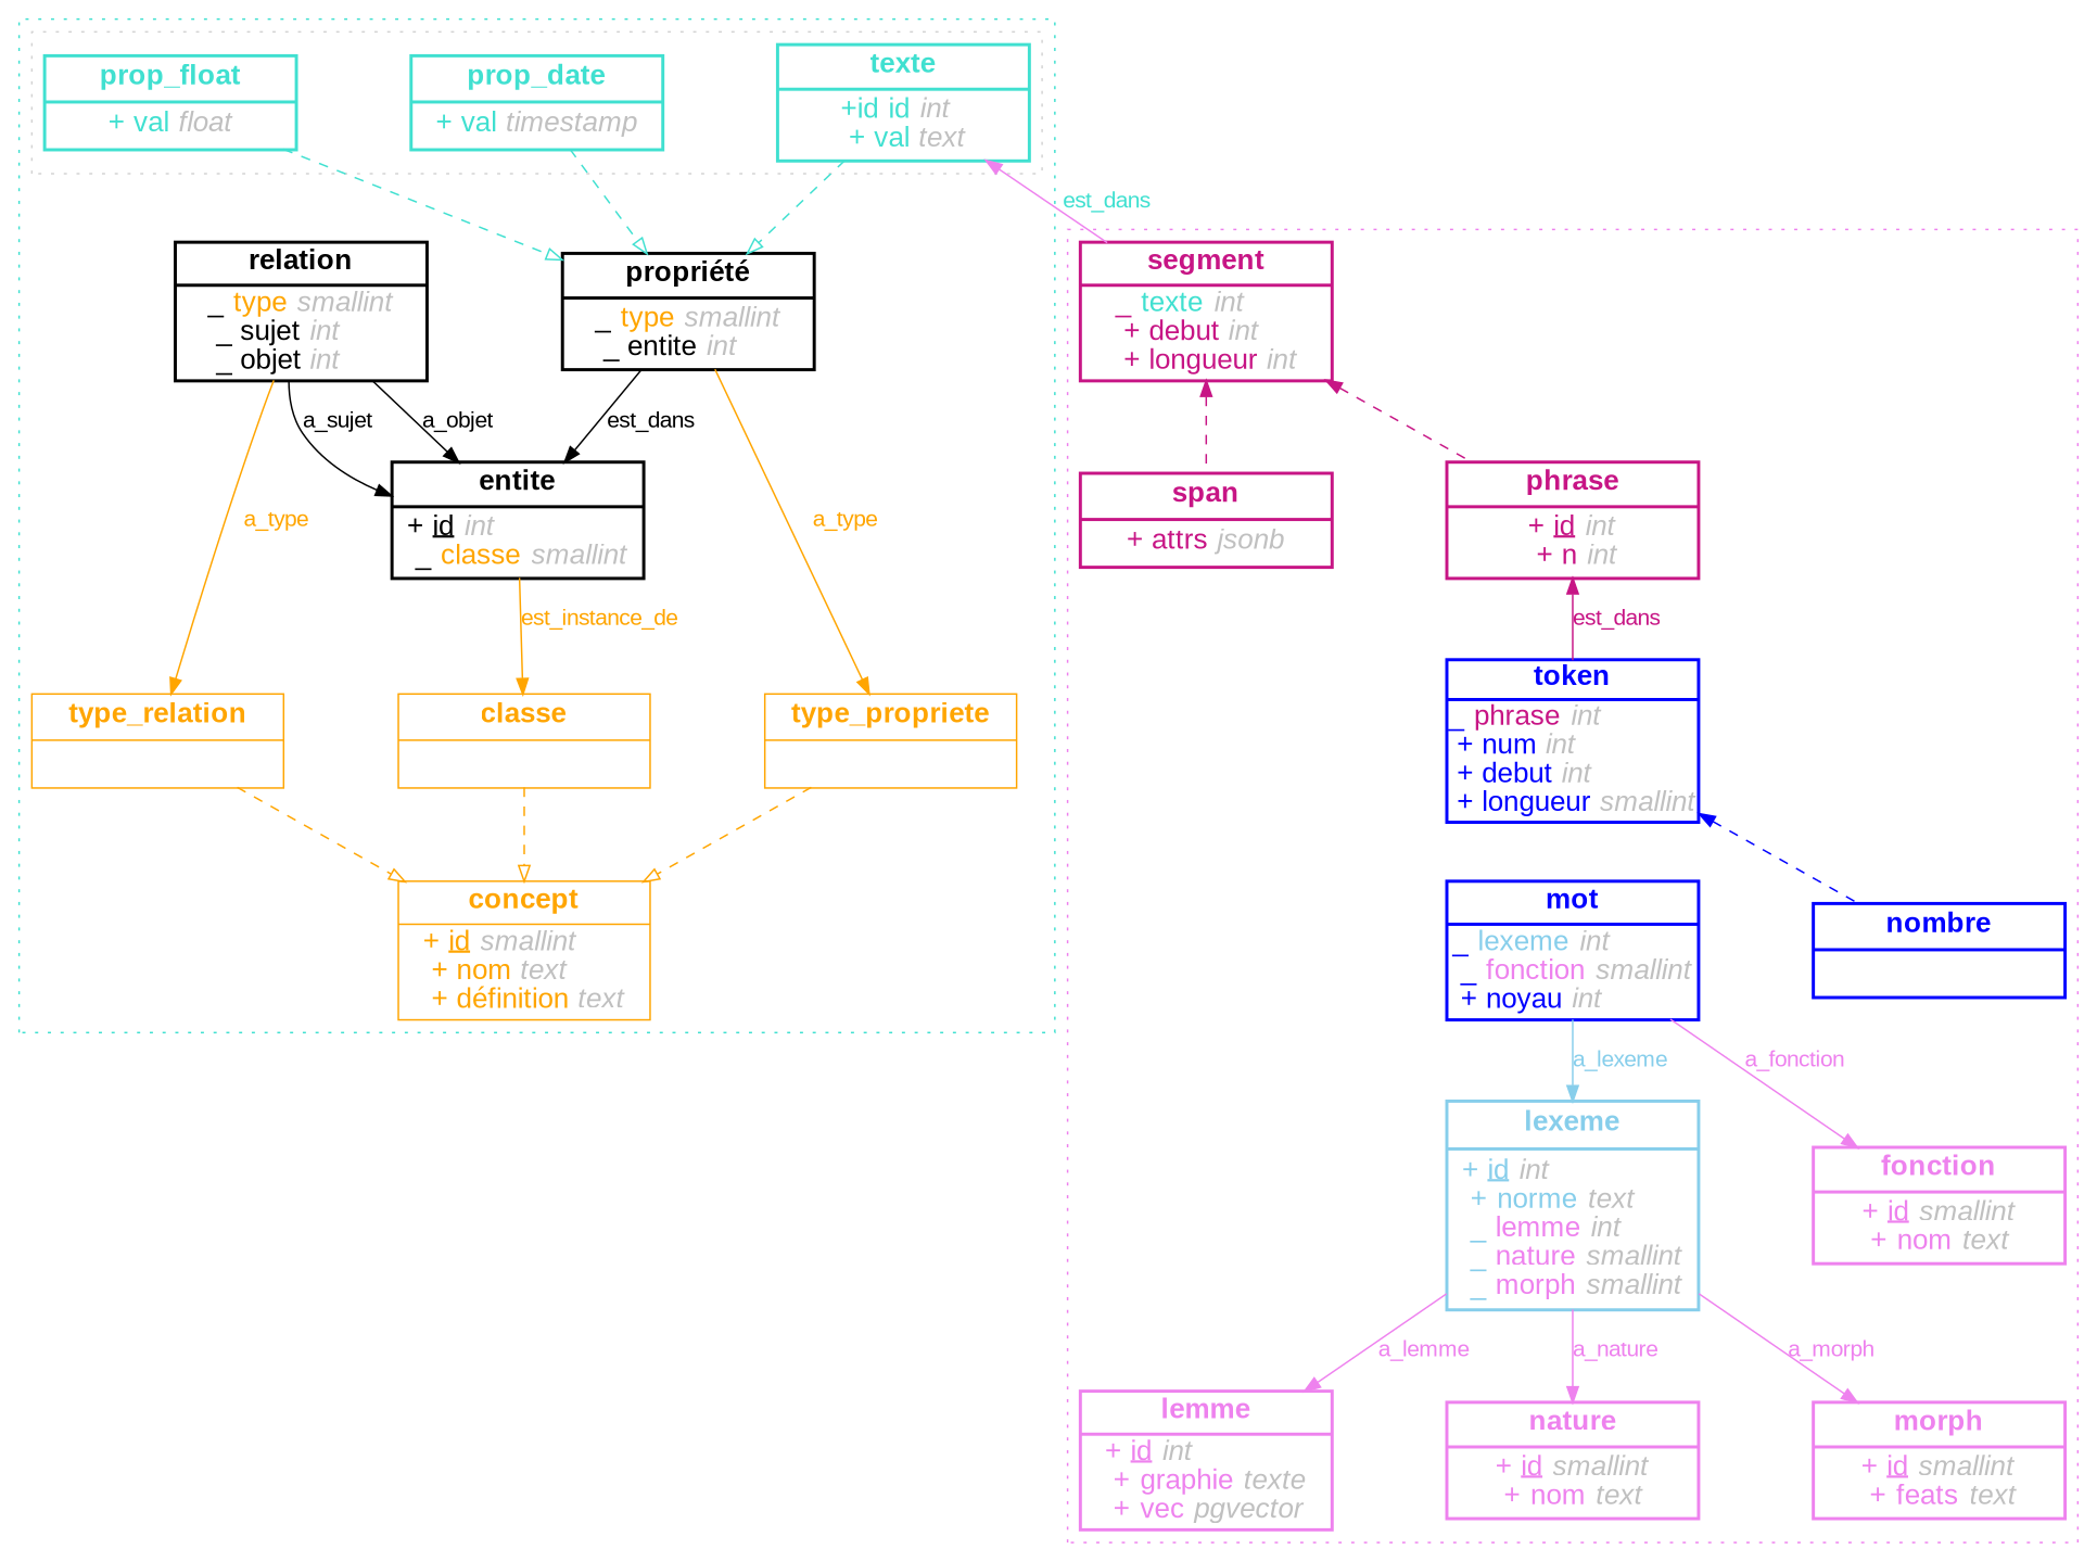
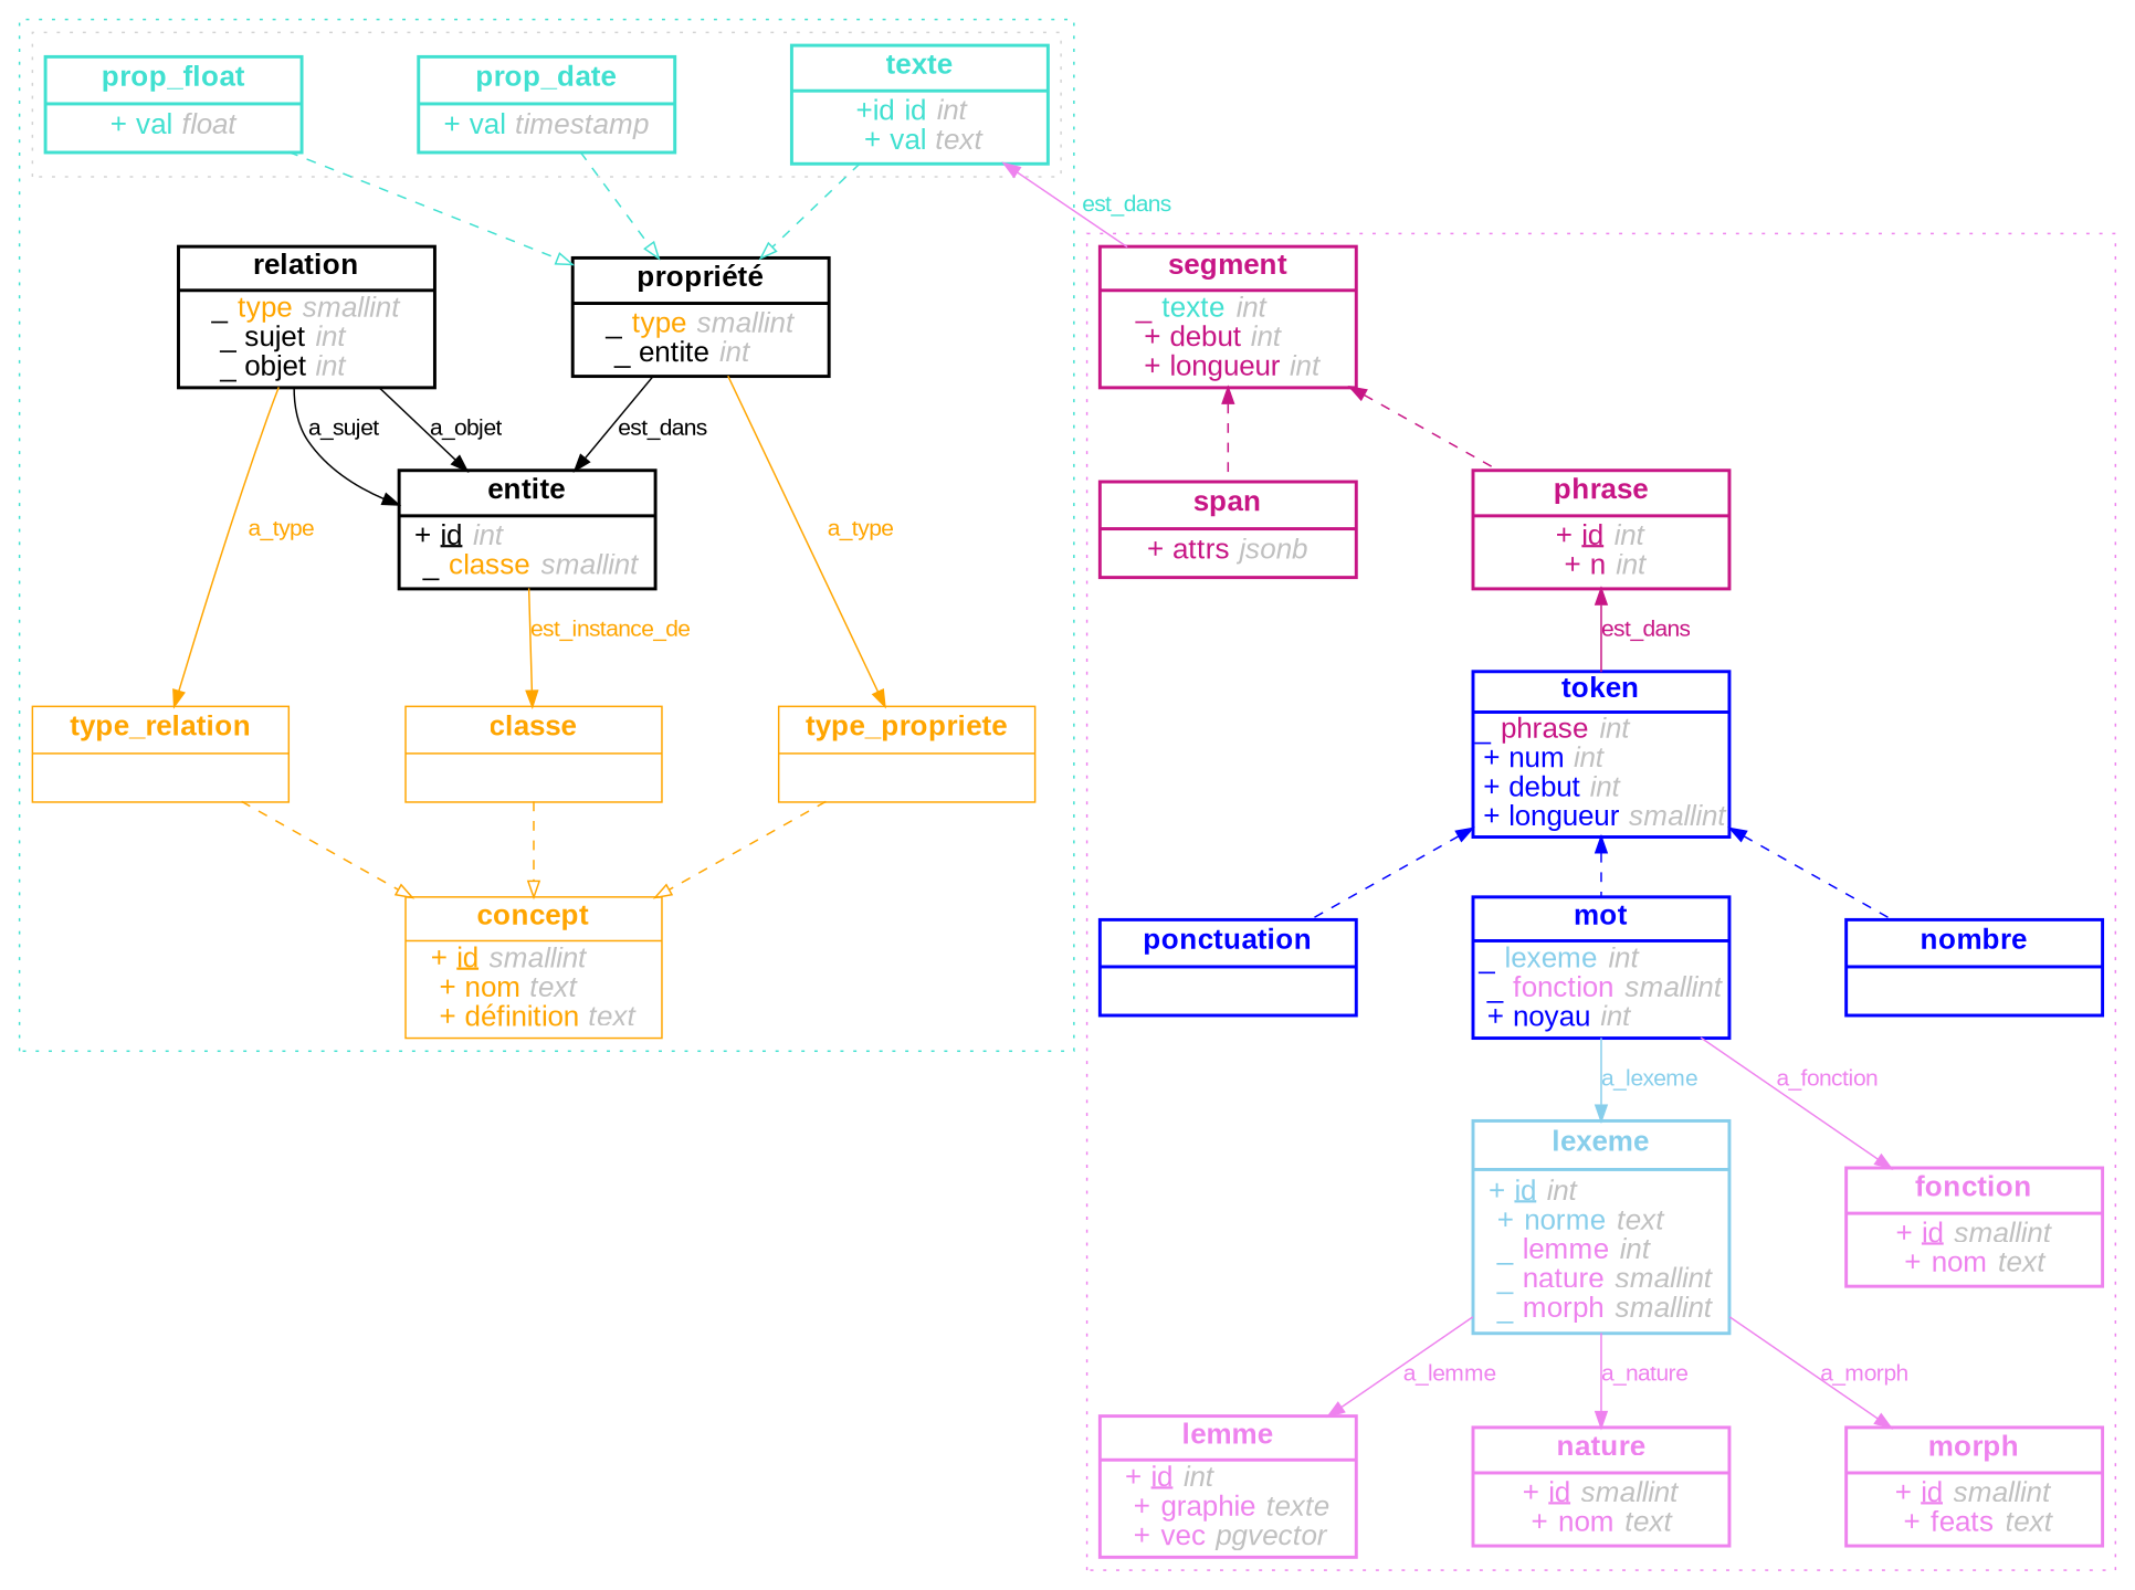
  digraph {
    nodesep=1
    node [color=orange fixedsize=true fontcolor=orange fontname=arial fontsize=18 shape=record style=bold]
    edge [color=orange fontname=arial]
    n1 [height=0.8 label=<{ <b>classe</b> | }> width=2.2 style=""]
    n2 [height=0.8 label=<{ <b>type_relation</b> | }> width=2.2 style=""]
    n3 [height=0.8 label=<{ <b>type_propriete</b> | }> width=2.2 style=""]
    n4 [color=turquoise fontcolor=turquoise height=1 label=<{ <b>texte</b> | +id <font color="turquoise">id</font> <i><font color="grey">int</font></i><br align="left"/> + val <i><font color="grey">text</font></i><br align="left"/> }> width=2.2]
    n5 [color=turquoise fontcolor=turquoise height=0.8 label=<{ <b>prop_date</b> | + val <i><font color="grey">timestamp</font></i><br align="left"/> }> width=2.2]
    n6 [color=turquoise fontcolor=turquoise height=0.8 label=<{ <b>prop_float</b> | + val <i><font color="grey">float</font></i><br align="left"/> }> width=2.2]
    n7 [height=1.2 label=<{ <b>concept</b> | + <u>id</u> <i><font color="grey">smallint</font></i><br align="left"/> + nom <i><font color="grey">text</font></i><br align="left"/> + définition <i><font color="grey">text</font></i><br align="left"/> }> width=2.2 style=""]
    n8 [height=1 label=<{ <b>entite</b> | + <u>id</u> <i><font color="grey">int</font></i><br align="left"/> _ <font color="orange">classe</font> <i><font color="grey">smallint</font></i> }> width=2.2 color="" fontcolor=""]
    n9 [height=1.2 label=<{ <b>relation</b> | _ <font color="orange">type</font> <i><font color="grey">smallint</font></i><br align="left"/> _ sujet <i><font color="grey">int</font></i><br align="left"/> _ objet <i><font color="grey">int</font></i><br align="left"/> }> width=2.2 color="" fontcolor=""]
    n10 [height=1 label=<{ <b>propriété</b> | _ <font color="orange">type</font> <i><font color="grey">smallint</font></i><br align="left"/> _ entite <i><font color="grey">int</font></i><br align="left"/> }> width=2.2 color="" fontcolor=""]
    n11 [color=mediumvioletred fontcolor=mediumvioletred height=1.2 label=<{ <b>segment</b> | _ <font color="turquoise">texte</font> <i><font color="grey">int</font></i><br align="left"/> + debut <i><font color="grey">int</font></i><br align="left"/> + longueur <i><font color="grey">int</font></i><br align="left"/> }> width=2.2]
    n12 [color=mediumvioletred fontcolor=mediumvioletred height=0.8 label=<{ <b>span</b> | + attrs <i><font color="grey">jsonb</font></i><br align="left"/> }> width=2.2]
    n13 [color=mediumvioletred fontcolor=mediumvioletred height=1.0 label=<{ <b>phrase</b> | + <font><u>id</u></font> <i><font color="grey">int</font></i><br align="left"/> + n <i><font color="grey">int</font></i><br align="left"/> }> width=2.2]
    n14 [color=blue fontcolor=blue height=1.4 label=<{ <b>token</b> | _ <font color="mediumvioletred">phrase</font> <i><font color="grey">int</font></i><br align="left"/> + num <i><font color="grey">int</font></i><br align="left"/> + debut <i><font color="grey">int</font></i><br align="left"/> + longueur <i><font color="grey">smallint</font></i><br align="left"/> }> width=2.2]
+   n15 [color=blue fontcolor=blue height=0.8 label=<{ <b>ponctuation</b> | }> width=2.2]
    n16 [color=blue fontcolor=blue height=1.2 label=<{ <b>mot</b> | _ <font color="skyblue">lexeme</font> <i><font color="grey">int</font></i><br align="left"/> _ <font color="violet">fonction</font> <i><font color="grey">smallint</font></i><br align="left"/> + noyau <i><font color="grey">int</font></i><br align="left"/> }> width=2.2]
    n17 [color=blue fontcolor=blue height=0.8 label=<{ <b>nombre</b> | }> width=2.2]
    n18 [color=skyblue fontcolor=skyblue height=1.8 label=<{ <b>lexeme</b> | + <font color="skyblue"><u>id</u></font> <i><font color="grey">int</font></i><br align="left"/> + <font color="skyblue">norme</font> <i><font color="grey">text</font></i><br align="left"/> _ <font color="violet">lemme</font> <i><font color="grey">int</font></i><br align="left"/> _ <font color="violet">nature</font> <i><font color="grey">smallint</font></i><br align="left"/> _ <font color="violet">morph</font> <i><font color="grey">smallint</font></i><br align="left"/> }> width=2.2]
    n19 [color=violet fontcolor=violet height=1 label=<{ <b>fonction</b> | + <font color="violet"><u>id</u></font> <i><font color="grey">smallint</font></i><br align="left"/> + <font color="violet">nom</font> <i><font color="grey">text</font></i><br align="left"/> }> width=2.2]
    n20 [color=violet fontcolor=violet height=1.2 label=<{ <b>lemme</b> | + <font color="violet"><u>id</u></font> <i><font color="grey">int</font></i><br align="left"/> + <font color="violet">graphie</font> <i><font color="grey">texte</font></i><br align="left"/> + <font color="violet">vec</font> <i><font color="grey">pgvector</font></i><br align="left"/> }> width=2.2]
    n21 [color=violet fontcolor=violet height=1 label=<{ <b>nature</b> | + <font color="violet"><u>id</u></font> <i><font color="grey">smallint</font></i><br align="left"/> + <font color="violet">nom</font> <i><font color="grey">text</font></i><br align="left"/> }> width=2.2]
    n22 [color=violet fontcolor=violet height=1 label=<{ <b>morph</b> | + <font color="violet"><u>id</u></font> <i><font color="grey">smallint</font></i><br align="left"/> + <font color="violet">feats</font> <i><font color="grey">text</font></i><br align="left"/> }> width=2.2]
    subgraph cluster_1 {
      color=turquoise
      style=dotted
      n7
      n8
      n9
      n10
      subgraph sub_2 {
        color=turquoise
        rank=same
        style=dotted
        n1
        n2
        n3
      }
      subgraph cluster_3 {
        color=lightgrey
        style=dotted
        n4
        n5
        n6
      }
    }
    subgraph cluster_4 {
      color=violet
      style=dotted
      n11
      n12
      n13
      n14
+     n15
      n16
      n17
      n18
      n19
      n20
      n21
      n22
    }
    n1 -> n7 [arrowhead=empty style=dashed fontname=""]
    n2 -> n7 [arrowhead=empty style=dashed fontname=""]
    n3 -> n7 [arrowhead=empty style=dashed fontname=""]
    n4 -> n10 [arrowhead=empty color=turquoise style=dashed fontname=""]
    n4 -> n11 [color=violet dir=back fontcolor=turquoise label=est_dans]
    n5 -> n10 [arrowhead=empty color=turquoise style=dashed fontname=""]
    n6 -> n10 [arrowhead=empty color=turquoise style=dashed fontname=""]
    n8 -> n1 [fontcolor=orange label=est_instance_de]
    n9 -> n2 [fontcolor=orange label=a_type]
    n9 -> n8 [label=a_objet color=""]
    n9 -> n8 [label=a_sujet color=""]
    n10 -> n3 [fontcolor=orange label=a_type]
    n10 -> n8 [label=est_dans color=""]
    n11 -> n12 [arrowhead=empty color=mediumvioletred dir=back style=dashed fontname=""]
    n11 -> n13 [arrowhead=empty color=mediumvioletred dir=back style=dashed fontname=""]
    n13 -> n14 [color=mediumvioletred dir=back fontcolor=mediumvioletred label=est_dans]
+   n14 -> n15 [arrowhead=empty color=blue dir=back style=dashed fontname=""]
+   n14 -> n16 [arrowhead=empty color=blue dir=back style=dashed fontname=""]
    n14 -> n17 [arrowhead=empty color=blue dir=back style=dashed fontname=""]
    n16 -> n18 [color=skyblue fontcolor=skyblue label=a_lexeme]
    n16 -> n19 [color=violet fontcolor=violet label=a_fonction]
    n18 -> n20 [color=violet fontcolor=violet label=a_lemme]
    n18 -> n21 [color=violet fontcolor=violet label=a_nature]
    n18 -> n22 [color=violet fontcolor=violet label=a_morph]
  }
